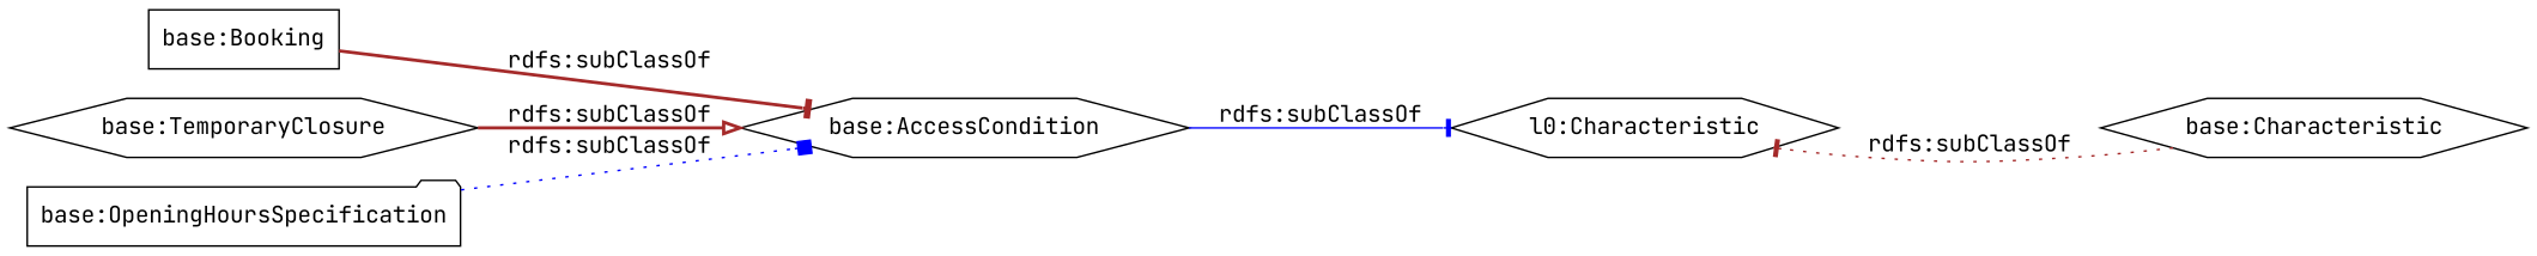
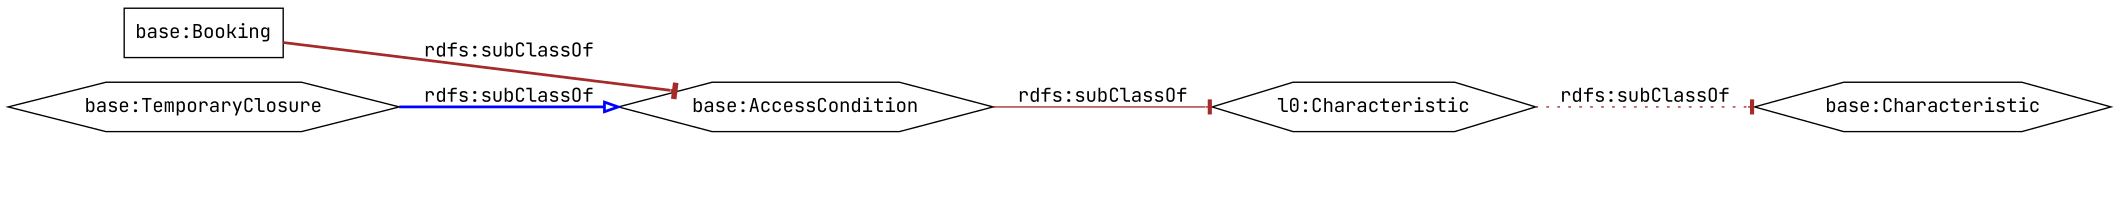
  digraph {
    fontname="JetBrains Mono"
    rankdir=LR
    node [color=black fontname="JetBrains Mono" shape=hexagon]
    edge [arrowhead=tee color=brown fontname="JetBrains Mono" style=bold]
    "base:Booking" [shape=box]
    "base:AccessCondition"
    "l0:Characteristic"
    "base:TemporaryClosure"
    n5 [label="base:Characteristic"]
-   "base:OpeningHoursSpecification" [shape=folder]
    "base:Booking" -> "base:AccessCondition" [label="rdfs:subClassOf"]
-   "base:AccessCondition" -> "l0:Characteristic" [color=blue label="rdfs:subClassOf" style=solid]
-   "base:TemporaryClosure" -> "base:AccessCondition" [arrowhead=onormal label="rdfs:subClassOf"]
-   n5 -> "l0:Characteristic" [label="rdfs:subClassOf" style=dotted]
-   "base:OpeningHoursSpecification" -> "base:AccessCondition" [arrowhead=box color=blue label="rdfs:subClassOf" style=dotted]
+   "base:AccessCondition" -> "l0:Characteristic" [label="rdfs:subClassOf" style=solid]
+   "base:TemporaryClosure" -> "base:AccessCondition" [arrowhead=onormal color=blue label="rdfs:subClassOf"]
+   "l0:Characteristic" -> n5 [label="rdfs:subClassOf" style=dotted]
  }
